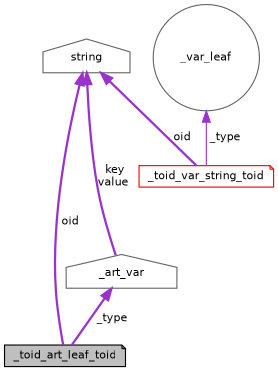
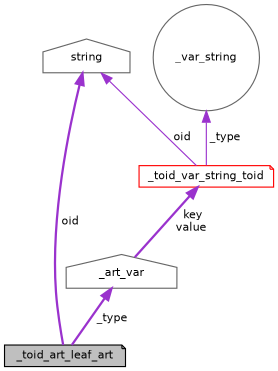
  digraph {
    node [color=gray40 fillcolor=white fontname=Helvetica fontsize=10 shape=note style=filled]
    edge [color=darkorchid3 dir=back fontname=Helvetica fontsize=10 labelfontname=Helvetica labelfontsize=10 style=bold]
-   n1 [color=black fillcolor=grey75 fontcolor=black height=0.2 label=_toid_art_leaf_toid width=0.4]
+   n1 [color=black fillcolor=grey75 fontcolor=black height=0.2 label=_toid_art_leaf_art width=0.4]
    n2 [height=0.2 label=_art_var shape=house width=0.4]
    n3 [color=red height=0.2 label=_toid_var_string_toid width=0.4]
-   n4 [height=0.2 label=_var_leaf shape=circle width=0.4]
+   n4 [height=0.2 label=_var_string shape=circle width=0.4]
    n5 [height=0.2 label=string shape=house width=0.4]
    n2 -> n1 [label=" _type"]
-   n5 -> n2 [label=" key\nvalue"]
+   n3 -> n2 [label=" key\nvalue"]
    n4 -> n3 [label=" _type" style=solid]
    n5 -> n1 [label=" oid"]
-   n5 -> n3 [label=" oid"]
+   n5 -> n3 [label=" oid" style=solid]
  }
